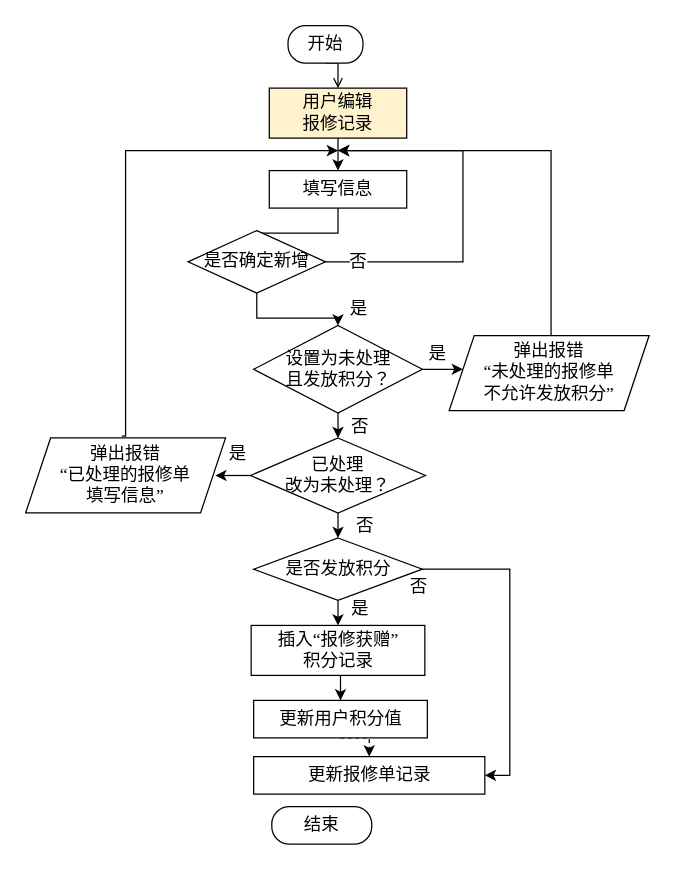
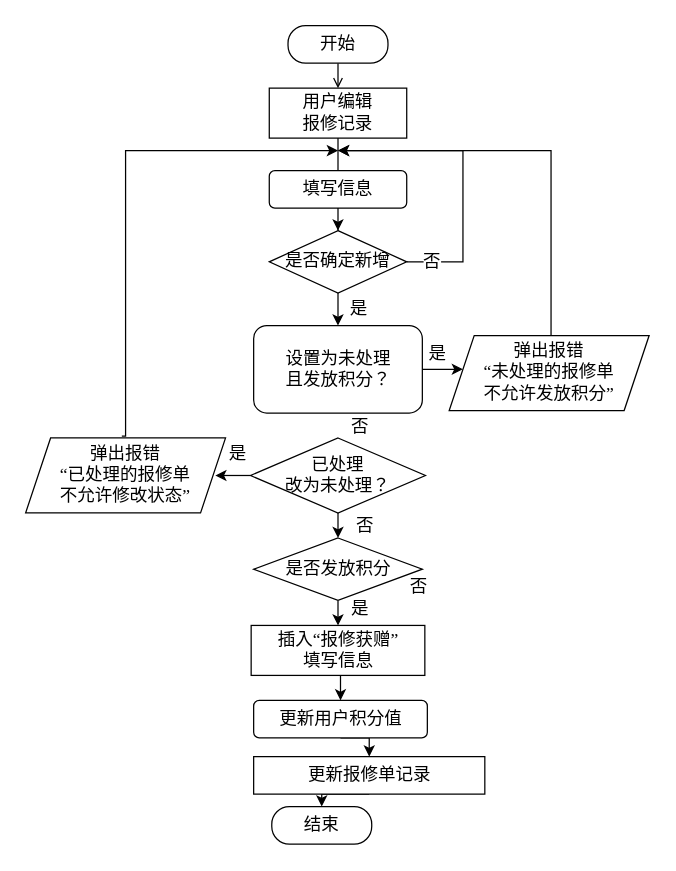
  <mxCell id="0" />
  <mxCell id="1" parent="0" />
  <mxCell id="2" style="edgeStyle=orthogonalEdgeStyle;rounded=0;orthogonalLoop=1;jettySize=auto;html=1;exitX=0.5;exitY=1;exitDx=0;exitDy=0;entryX=0.5;entryY=0;entryDx=0;entryDy=0;fontFamily=宋体;fontSize=14;fontColor=default;endArrow=open;" parent="1" source="3" target="7" edge="1"><mxGeometry relative="1" as="geometry" /></mxCell>
- <mxCell id="3" value="开始" style="rounded=1;whiteSpace=wrap;html=1;fontSize=14;glass=0;strokeWidth=1;shadow=0;arcSize=47;fontFamily=宋体;" parent="1" vertex="1"><mxGeometry x="230" y="20" width="60" height="30" as="geometry" /></mxCell>
+ <mxCell id="3" value="开始" style="rounded=1;whiteSpace=wrap;html=1;fontSize=14;glass=0;strokeWidth=1;shadow=0;arcSize=47;fontFamily=宋体;" parent="1" vertex="1"><mxGeometry x="230" y="20" width="80" height="30" as="geometry" /></mxCell>
  <mxCell id="4" style="edgeStyle=orthogonalEdgeStyle;rounded=0;orthogonalLoop=1;jettySize=auto;html=1;exitX=0.5;exitY=1;exitDx=0;exitDy=0;fontFamily=宋体;fontSize=14;fontColor=default;" parent="1" source="5" target="11" edge="1"><mxGeometry relative="1" as="geometry" /></mxCell>
- <mxCell id="5" value="填写信息" style="rounded=0;whiteSpace=wrap;html=1;fontFamily=宋体;fontSize=14;" parent="1" vertex="1"><mxGeometry x="215" y="136" width="110" height="30" as="geometry" /></mxCell>
- <mxCell id="6" style="edgeStyle=orthogonalEdgeStyle;rounded=0;orthogonalLoop=1;jettySize=auto;html=1;exitX=0.5;exitY=1;exitDx=0;exitDy=0;entryX=0.5;entryY=0;entryDx=0;entryDy=0;fontFamily=宋体;fontSize=14;fontColor=default;" parent="1" source="7" target="5" edge="1"><mxGeometry relative="1" as="geometry" /></mxCell>
- <mxCell id="7" value="用户编辑&lt;div&gt;报修记录&lt;/div&gt;" style="rounded=0;whiteSpace=wrap;html=1;fontFamily=宋体;fontSize=14;fillColor=#fff2cc;" parent="1" vertex="1"><mxGeometry x="215" y="70" width="110" height="40" as="geometry" /></mxCell>
+ <mxCell id="5" value="填写信息" style="whiteSpace=wrap;html=1;fontFamily=宋体;fontSize=14;rounded=1;" parent="1" vertex="1"><mxGeometry x="215" y="136" width="110" height="30" as="geometry" /></mxCell>
+ <mxCell id="6" style="edgeStyle=orthogonalEdgeStyle;rounded=0;orthogonalLoop=1;jettySize=auto;html=1;exitX=0.5;exitY=1;exitDx=0;exitDy=0;entryX=0.5;entryY=0;entryDx=0;entryDy=0;fontFamily=宋体;fontSize=14;fontColor=default;endArrow=none;" parent="1" source="7" target="5" edge="1"><mxGeometry relative="1" as="geometry" /></mxCell>
+ <mxCell id="7" value="用户编辑&lt;div&gt;报修记录&lt;/div&gt;" style="rounded=0;whiteSpace=wrap;html=1;fontFamily=宋体;fontSize=14;" parent="1" vertex="1"><mxGeometry x="215" y="70" width="110" height="40" as="geometry" /></mxCell>
  <mxCell id="8" style="edgeStyle=orthogonalEdgeStyle;rounded=0;orthogonalLoop=1;jettySize=auto;html=1;exitX=0.5;exitY=1;exitDx=0;exitDy=0;entryX=0.5;entryY=0;entryDx=0;entryDy=0;fontFamily=宋体;fontSize=14;fontColor=default;" parent="1" source="11" target="14" edge="1"><mxGeometry relative="1" as="geometry" /></mxCell>
  <mxCell id="9" style="edgeStyle=orthogonalEdgeStyle;rounded=0;orthogonalLoop=1;jettySize=auto;html=1;exitX=1;exitY=0.5;exitDx=0;exitDy=0;fontFamily=宋体;fontSize=14;fontColor=default;" parent="1" source="11" edge="1"><mxGeometry relative="1" as="geometry"><mxPoint x="270" y="120" as="targetPoint" /><Array as="points"><mxPoint x="370" y="209" /><mxPoint x="370" y="120" /></Array></mxGeometry></mxCell>
  <mxCell id="10" value="否" style="edgeLabel;html=1;align=center;verticalAlign=middle;resizable=0;points=[];rounded=0;strokeColor=default;fontFamily=宋体;fontSize=14;fontColor=default;fillColor=default;" parent="9" vertex="1" connectable="0"><mxGeometry x="-0.834" relative="1" as="geometry"><mxPoint as="offset" /></mxGeometry></mxCell>
- <mxCell id="11" value="&lt;font style=&quot;font-size: 14px;&quot; face=&quot;宋体&quot;&gt;是否确定新增&lt;/font&gt;" style="rhombus;whiteSpace=wrap;html=1;" parent="1" vertex="1"><mxGeometry x="150" y="184" width="110" height="50" as="geometry" /></mxCell>
- <mxCell id="12" style="edgeStyle=orthogonalEdgeStyle;rounded=0;orthogonalLoop=1;jettySize=auto;html=1;exitX=0.5;exitY=1;exitDx=0;exitDy=0;entryX=0.5;entryY=0;entryDx=0;entryDy=0;fontFamily=宋体;fontSize=14;fontColor=default;" parent="1" source="14" target="17" edge="1"><mxGeometry relative="1" as="geometry" /></mxCell>
+ <mxCell id="11" value="&lt;font style=&quot;font-size: 14px;&quot; face=&quot;宋体&quot;&gt;是否确定新增&lt;/font&gt;" style="rhombus;whiteSpace=wrap;html=1;" parent="1" vertex="1"><mxGeometry x="215" y="184" width="110" height="50" as="geometry" /></mxCell>
  <mxCell id="13" style="edgeStyle=orthogonalEdgeStyle;rounded=0;orthogonalLoop=1;jettySize=auto;html=1;exitX=1;exitY=0.5;exitDx=0;exitDy=0;" parent="1" source="14" edge="1"><mxGeometry relative="1" as="geometry"><mxPoint x="370" y="295" as="targetPoint" /></mxGeometry></mxCell>
- <mxCell id="14" value="&lt;font face=&quot;宋体&quot;&gt;&lt;span style=&quot;font-size: 14px;&quot;&gt;设置为未处理&lt;/span&gt;&lt;/font&gt;&lt;div&gt;&lt;font face=&quot;宋体&quot;&gt;&lt;span style=&quot;font-size: 14px;&quot;&gt;且发放积分？&lt;/span&gt;&lt;/font&gt;&lt;/div&gt;" style="rhombus;whiteSpace=wrap;html=1;" parent="1" vertex="1"><mxGeometry x="202.5" y="260" width="135" height="70" as="geometry" /></mxCell>
+ <mxCell id="14" value="&lt;font face=&quot;宋体&quot;&gt;&lt;span style=&quot;font-size: 14px;&quot;&gt;设置为未处理&lt;/span&gt;&lt;/font&gt;&lt;div&gt;&lt;font face=&quot;宋体&quot;&gt;&lt;span style=&quot;font-size: 14px;&quot;&gt;且发放积分？&lt;/span&gt;&lt;/font&gt;&lt;/div&gt;" style="whiteSpace=wrap;html=1;rounded=1;" parent="1" vertex="1"><mxGeometry x="202.5" y="260" width="135" height="70" as="geometry" /></mxCell>
  <mxCell id="15" value="是" style="text;html=1;align=center;verticalAlign=middle;whiteSpace=wrap;rounded=0;fontFamily=宋体;fontSize=14;fontColor=default;spacing=0;" parent="1" vertex="1"><mxGeometry x="277" y="234" width="20" height="26" as="geometry" /></mxCell>
  <mxCell id="16" style="edgeStyle=orthogonalEdgeStyle;rounded=0;orthogonalLoop=1;jettySize=auto;html=1;exitX=0.5;exitY=1;exitDx=0;exitDy=0;entryX=0.5;entryY=0;entryDx=0;entryDy=0;fontFamily=宋体;fontSize=14;fontColor=default;" parent="1" source="17" edge="1"><mxGeometry relative="1" as="geometry"><mxPoint x="270" y="430" as="targetPoint" /></mxGeometry></mxCell>
  <mxCell id="17" value="&lt;font face=&quot;宋体&quot;&gt;&lt;span style=&quot;font-size: 14px;&quot;&gt;已处理&lt;/span&gt;&lt;/font&gt;&lt;div&gt;&lt;font face=&quot;宋体&quot;&gt;&lt;span style=&quot;font-size: 14px;&quot;&gt;改为未处理？&lt;/span&gt;&lt;/font&gt;&lt;/div&gt;" style="rhombus;whiteSpace=wrap;html=1;" parent="1" vertex="1"><mxGeometry x="200" y="350" width="140" height="60" as="geometry" /></mxCell>
  <mxCell id="18" style="edgeStyle=orthogonalEdgeStyle;rounded=0;orthogonalLoop=1;jettySize=auto;html=1;exitX=0.5;exitY=0;exitDx=0;exitDy=0;fontFamily=宋体;fontSize=14;fontColor=default;" parent="1" edge="1"><mxGeometry relative="1" as="geometry"><mxPoint x="270" y="120" as="targetPoint" /><Array as="points"><mxPoint x="441" y="120" /></Array><mxPoint x="440.5" y="270" as="sourcePoint" /></mxGeometry></mxCell>
  <mxCell id="19" style="edgeStyle=orthogonalEdgeStyle;rounded=0;orthogonalLoop=1;jettySize=auto;html=1;exitX=0.5;exitY=0;exitDx=0;exitDy=0;fontFamily=宋体;fontSize=14;fontColor=default;" parent="1" edge="1"><mxGeometry relative="1" as="geometry"><mxPoint x="270" y="120" as="targetPoint" /><Array as="points"><mxPoint x="100" y="120" /></Array><mxPoint x="97" y="348.5" as="sourcePoint" /></mxGeometry></mxCell>
  <mxCell id="20" value="是" style="text;html=1;align=center;verticalAlign=middle;whiteSpace=wrap;rounded=0;fontFamily=宋体;fontSize=14;fontColor=default;spacing=0;" parent="1" vertex="1"><mxGeometry x="340" y="270" width="20" height="26" as="geometry" /></mxCell>
  <mxCell id="21" value="是" style="text;html=1;align=center;verticalAlign=middle;whiteSpace=wrap;rounded=0;fontFamily=宋体;fontSize=14;fontColor=default;spacing=0;" parent="1" vertex="1"><mxGeometry x="180" y="350" width="20" height="26" as="geometry" /></mxCell>
  <mxCell id="22" value="否" style="text;html=1;align=center;verticalAlign=middle;whiteSpace=wrap;rounded=0;fontFamily=宋体;fontSize=14;fontColor=default;" parent="1" vertex="1"><mxGeometry x="278" y="332" width="20" height="20" as="geometry" /></mxCell>
  <mxCell id="23" style="edgeStyle=orthogonalEdgeStyle;rounded=0;orthogonalLoop=1;jettySize=auto;html=1;exitX=0;exitY=0.5;exitDx=0;exitDy=0;entryX=1.034;entryY=0.532;entryDx=0;entryDy=0;entryPerimeter=0;" parent="1" source="17" edge="1"><mxGeometry relative="1" as="geometry"><mxPoint x="171.76" y="380.686" as="targetPoint" /></mxGeometry></mxCell>
  <mxCell id="24" style="edgeStyle=orthogonalEdgeStyle;rounded=0;orthogonalLoop=1;jettySize=auto;html=1;exitX=0.5;exitY=1;exitDx=0;exitDy=0;entryX=0.5;entryY=0;entryDx=0;entryDy=0;" parent="1" source="26" target="28" edge="1"><mxGeometry relative="1" as="geometry" /></mxCell>
- <mxCell id="25" style="edgeStyle=orthogonalEdgeStyle;rounded=0;orthogonalLoop=1;jettySize=auto;html=1;exitX=1;exitY=0.5;exitDx=0;exitDy=0;entryX=1;entryY=0.5;entryDx=0;entryDy=0;" parent="1" source="26" target="32" edge="1"><mxGeometry relative="1" as="geometry" /></mxCell>
  <mxCell id="26" value="&lt;font face=&quot;宋体&quot;&gt;&lt;span style=&quot;font-size: 14px;&quot;&gt;是否发放积分&lt;/span&gt;&lt;/font&gt;" style="rhombus;whiteSpace=wrap;html=1;" parent="1" vertex="1"><mxGeometry x="202.5" y="430" width="135" height="50" as="geometry" /></mxCell>
  <mxCell id="27" style="edgeStyle=orthogonalEdgeStyle;rounded=0;orthogonalLoop=1;jettySize=auto;html=1;exitX=0.5;exitY=1;exitDx=0;exitDy=0;entryX=0.5;entryY=0;entryDx=0;entryDy=0;" parent="1" source="28" target="30" edge="1"><mxGeometry relative="1" as="geometry" /></mxCell>
- <mxCell id="28" value="插入“报修获赠”&lt;div&gt;积分记录&lt;/div&gt;" style="rounded=0;whiteSpace=wrap;html=1;fontFamily=宋体;fontSize=14;" parent="1" vertex="1"><mxGeometry x="200.5" y="500" width="139" height="40" as="geometry" /></mxCell>
- <mxCell id="29" style="edgeStyle=orthogonalEdgeStyle;rounded=0;orthogonalLoop=1;jettySize=auto;html=1;exitX=0.5;exitY=1;exitDx=0;exitDy=0;entryX=0.5;entryY=0;entryDx=0;entryDy=0;dashed=1;" parent="1" source="30" target="32" edge="1"><mxGeometry relative="1" as="geometry" /></mxCell>
- <mxCell id="30" value="更新用户积分值" style="rounded=0;whiteSpace=wrap;html=1;fontFamily=宋体;fontSize=14;" parent="1" vertex="1"><mxGeometry x="202.5" y="560" width="139" height="30" as="geometry" /></mxCell>
+ <mxCell id="28" value="插入“报修获赠”&lt;div&gt;填写信息&lt;/div&gt;" style="rounded=0;whiteSpace=wrap;html=1;fontFamily=宋体;fontSize=14;" parent="1" vertex="1"><mxGeometry x="200.5" y="500" width="139" height="40" as="geometry" /></mxCell>
+ <mxCell id="29" style="edgeStyle=orthogonalEdgeStyle;rounded=0;orthogonalLoop=1;jettySize=auto;html=1;exitX=0.5;exitY=1;exitDx=0;exitDy=0;entryX=0.5;entryY=0;entryDx=0;entryDy=0;" parent="1" source="30" target="32" edge="1"><mxGeometry relative="1" as="geometry" /></mxCell>
+ <mxCell id="30" value="更新用户积分值" style="whiteSpace=wrap;html=1;fontFamily=宋体;fontSize=14;rounded=1;" parent="1" vertex="1"><mxGeometry x="202.5" y="560" width="139" height="30" as="geometry" /></mxCell>
+ <mxCell id="31" style="edgeStyle=orthogonalEdgeStyle;rounded=0;orthogonalLoop=1;jettySize=auto;html=1;exitX=0.5;exitY=1;exitDx=0;exitDy=0;entryX=0.5;entryY=0;entryDx=0;entryDy=0;" parent="1" source="32" target="33" edge="1"><mxGeometry relative="1" as="geometry" /></mxCell>
  <mxCell id="32" value="更新报修单记录" style="rounded=0;whiteSpace=wrap;html=1;fontFamily=宋体;fontSize=14;" parent="1" vertex="1"><mxGeometry x="202.5" y="605" width="185" height="30" as="geometry" /></mxCell>
  <mxCell id="33" value="结束" style="rounded=1;whiteSpace=wrap;html=1;fontSize=14;glass=0;strokeWidth=1;shadow=0;arcSize=47;fontFamily=宋体;" parent="1" vertex="1"><mxGeometry x="217" y="645" width="80" height="30" as="geometry" /></mxCell>
  <mxCell id="34" value="是" style="text;html=1;align=center;verticalAlign=middle;whiteSpace=wrap;rounded=0;fontFamily=宋体;fontSize=14;fontColor=default;spacing=0;" parent="1" vertex="1"><mxGeometry x="278" y="474" width="20" height="26" as="geometry" /></mxCell>
  <mxCell id="35" value="否" style="text;html=1;align=center;verticalAlign=middle;whiteSpace=wrap;rounded=0;fontFamily=宋体;fontSize=14;fontColor=default;" parent="1" vertex="1"><mxGeometry x="325" y="460" width="20" height="20" as="geometry" /></mxCell>
  <mxCell id="36" value="否" style="text;html=1;align=center;verticalAlign=middle;whiteSpace=wrap;rounded=0;fontFamily=宋体;fontSize=14;fontColor=default;" parent="1" vertex="1"><mxGeometry x="282" y="411" width="20" height="20" as="geometry" /></mxCell>
- <mxCell id="37" value="&lt;span style=&quot;font-family: 宋体; font-size: 14px;&quot;&gt;弹出报错&lt;/span&gt;&lt;div style=&quot;font-family: 宋体; font-size: 14px;&quot;&gt;“已处理的报修单&lt;/div&gt;&lt;div style=&quot;font-family: 宋体; font-size: 14px;&quot;&gt;填写信息”&lt;/div&gt;" style="shape=parallelogram;perimeter=parallelogramPerimeter;whiteSpace=wrap;html=1;fixedSize=1;" vertex="1" parent="1"><mxGeometry x="20" y="350" width="160" height="60" as="geometry" /></mxCell>
+ <mxCell id="37" value="&lt;span style=&quot;font-family: 宋体; font-size: 14px;&quot;&gt;弹出报错&lt;/span&gt;&lt;div style=&quot;font-family: 宋体; font-size: 14px;&quot;&gt;“已处理的报修单&lt;/div&gt;&lt;div style=&quot;font-family: 宋体; font-size: 14px;&quot;&gt;不允许修改状态”&lt;/div&gt;" style="shape=parallelogram;perimeter=parallelogramPerimeter;whiteSpace=wrap;html=1;fixedSize=1;" vertex="1" parent="1"><mxGeometry x="20" y="350" width="160" height="60" as="geometry" /></mxCell>
  <mxCell id="38" value="&lt;span style=&quot;font-family: 宋体; font-size: 14px;&quot;&gt;弹出报错&lt;/span&gt;&lt;div style=&quot;font-family: 宋体; font-size: 14px;&quot;&gt;“&lt;span style=&quot;font-size: 10.5pt;&quot;&gt;未处理的报修单&lt;/span&gt;&lt;/div&gt;&lt;div style=&quot;font-family: 宋体; font-size: 14px;&quot;&gt;&lt;span style=&quot;font-size: 10.5pt;&quot;&gt;不允许发放积分”&lt;/span&gt;&lt;/div&gt;" style="shape=parallelogram;perimeter=parallelogramPerimeter;whiteSpace=wrap;html=1;fixedSize=1;" vertex="1" parent="1"><mxGeometry x="359" y="268" width="160" height="60" as="geometry" /></mxCell>
